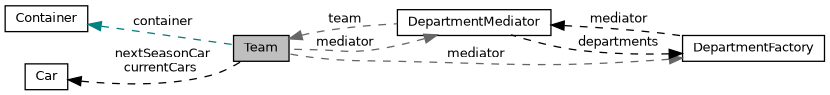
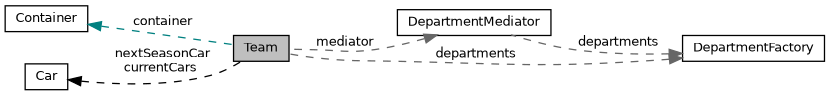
  digraph {
    rankdir=LR
    node [color=black fillcolor=white fontname=Helvetica fontsize=10 shape=record style=filled]
    edge [color=gray40 dir=back fontname=Helvetica fontsize=10 labelfontname=Helvetica labelfontsize=10 style=dashed]
    n1 [fillcolor=grey75 fontcolor=black height=0.2 label=Team width=0.4]
    n2 [height=0.2 label=DepartmentMediator width=0.4]
    n3 [height=0.2 label=DepartmentFactory width=0.4]
    n4 [height=0.2 label=Container width=0.4]
    n5 [height=0.2 label=Car width=0.4]
-   n1 -> n2 [label=" team"]
    n2 -> n1 [label=" mediator"]
-   n2 -> n3 [color=black label=" mediator"]
-   n3 -> n1 [label=" mediator"]
-   n3 -> n2 [color=black label=" departments"]
+   n3 -> n1 [label=" departments"]
+   n3 -> n2 [label=" departments"]
    n4 -> n1 [color=teal label=" container"]
    n5 -> n1 [color=black label=" nextSeasonCar\ncurrentCars"]
  }
